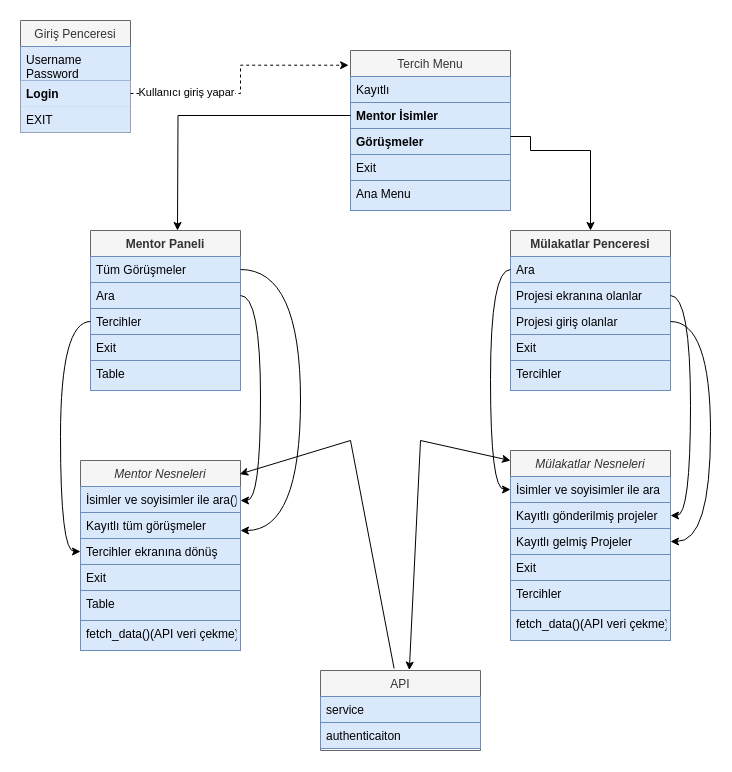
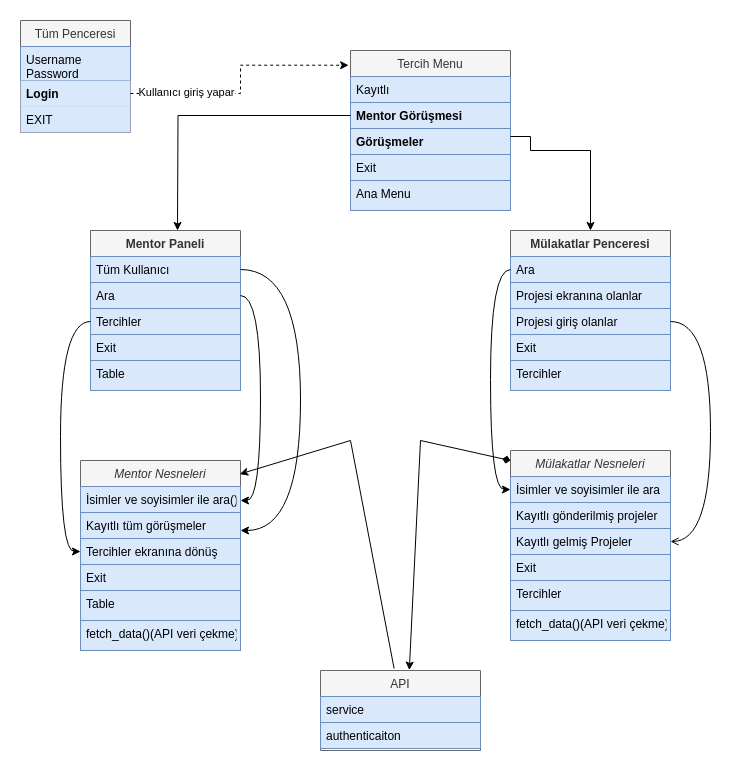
  <mxCell id="0" />
  <mxCell id="1" parent="0" />
  <mxCell id="2" value="Tercih Menu" style="swimlane;fontStyle=0;align=center;verticalAlign=top;childLayout=stackLayout;horizontal=1;startSize=26;horizontalStack=0;resizeParent=1;resizeLast=0;collapsible=1;marginBottom=0;rounded=0;shadow=0;strokeWidth=1;fillColor=#f5f5f5;fontColor=#333333;strokeColor=#666666;" parent="1" vertex="1"><mxGeometry x="350" y="50" width="160" height="160" as="geometry"><mxRectangle x="550" y="140" width="160" height="26" as="alternateBounds" /></mxGeometry></mxCell>
  <mxCell id="3" value="Kayıtlı" style="text;align=left;verticalAlign=top;spacingLeft=4;spacingRight=4;overflow=hidden;rotatable=0;points=[[0,0.5],[1,0.5]];portConstraint=eastwest;fillColor=#dae8fc;strokeColor=#6c8ebf;" parent="2" vertex="1"><mxGeometry y="26" width="160" height="26" as="geometry" /></mxCell>
- <mxCell id="4" value="Mentor İsimler" style="text;align=left;verticalAlign=top;spacingLeft=4;spacingRight=4;overflow=hidden;rotatable=0;points=[[0,0.5],[1,0.5]];portConstraint=eastwest;rounded=0;shadow=0;html=0;fillColor=#dae8fc;strokeColor=#6c8ebf;fontStyle=1" parent="2" vertex="1"><mxGeometry y="52" width="160" height="26" as="geometry" /></mxCell>
+ <mxCell id="4" value="Mentor Görüşmesi" style="text;align=left;verticalAlign=top;spacingLeft=4;spacingRight=4;overflow=hidden;rotatable=0;points=[[0,0.5],[1,0.5]];portConstraint=eastwest;rounded=0;shadow=0;html=0;fillColor=#dae8fc;strokeColor=#6c8ebf;fontStyle=1" parent="2" vertex="1"><mxGeometry y="52" width="160" height="26" as="geometry" /></mxCell>
  <mxCell id="5" value="Görüşmeler" style="text;align=left;verticalAlign=top;spacingLeft=4;spacingRight=4;overflow=hidden;rotatable=0;points=[[0,0.5],[1,0.5]];portConstraint=eastwest;rounded=0;shadow=0;html=0;fillColor=#dae8fc;strokeColor=#6c8ebf;fontStyle=1" parent="2" vertex="1"><mxGeometry y="78" width="160" height="26" as="geometry" /></mxCell>
  <mxCell id="6" value="Exit" style="text;align=left;verticalAlign=top;spacingLeft=4;spacingRight=4;overflow=hidden;rotatable=0;points=[[0,0.5],[1,0.5]];portConstraint=eastwest;rounded=0;shadow=0;html=0;fillColor=#dae8fc;strokeColor=#6c8ebf;" parent="2" vertex="1"><mxGeometry y="104" width="160" height="26" as="geometry" /></mxCell>
  <mxCell id="7" value="Ana Menu" style="text;align=left;verticalAlign=top;spacingLeft=4;spacingRight=4;overflow=hidden;rotatable=0;points=[[0,0.5],[1,0.5]];portConstraint=eastwest;rounded=0;shadow=0;html=0;fillColor=#dae8fc;strokeColor=#6c8ebf;" parent="2" vertex="1"><mxGeometry y="130" width="160" height="30" as="geometry" /></mxCell>
- <mxCell id="8" value="Giriş Penceresi" style="swimlane;fontStyle=0;align=center;verticalAlign=top;childLayout=stackLayout;horizontal=1;startSize=26;horizontalStack=0;resizeParent=1;resizeLast=0;collapsible=1;marginBottom=0;rounded=0;shadow=0;strokeWidth=1;fillColor=#f5f5f5;fontColor=#333333;strokeColor=#666666;" parent="1" vertex="1"><mxGeometry x="20" y="20" width="110" height="112" as="geometry"><mxRectangle x="230" y="140" width="160" height="26" as="alternateBounds" /></mxGeometry></mxCell>
+ <mxCell id="8" value="Tüm Penceresi" style="swimlane;fontStyle=0;align=center;verticalAlign=top;childLayout=stackLayout;horizontal=1;startSize=26;horizontalStack=0;resizeParent=1;resizeLast=0;collapsible=1;marginBottom=0;rounded=0;shadow=0;strokeWidth=1;fillColor=#f5f5f5;fontColor=#333333;strokeColor=#666666;" parent="1" vertex="1"><mxGeometry x="20" y="20" width="110" height="112" as="geometry"><mxRectangle x="230" y="140" width="160" height="26" as="alternateBounds" /></mxGeometry></mxCell>
  <mxCell id="9" value="Username&#10;Password" style="text;align=left;verticalAlign=top;spacingLeft=4;spacingRight=4;overflow=hidden;rotatable=0;points=[[0,0.5],[1,0.5]];portConstraint=eastwest;fillColor=#dae8fc;strokeColor=#6c8ebf;" parent="8" vertex="1"><mxGeometry y="26" width="110" height="34" as="geometry" /></mxCell>
  <mxCell id="10" value="Login" style="text;align=left;verticalAlign=top;spacingLeft=4;spacingRight=4;overflow=hidden;rotatable=0;points=[[0.36,0.5,0,0,0],[1,0.5,0,0,0]];portConstraint=eastwest;rounded=0;shadow=0;html=0;strokeWidth=0;fillColor=#dae8fc;strokeColor=#6c8ebf;fontStyle=1" parent="8" vertex="1"><mxGeometry y="60" width="110" height="26" as="geometry" /></mxCell>
  <mxCell id="11" value="EXIT" style="text;align=left;verticalAlign=top;spacingLeft=4;spacingRight=4;overflow=hidden;rotatable=0;points=[[0,0.5],[1,0.5]];portConstraint=eastwest;rounded=0;shadow=0;html=0;strokeWidth=0;fillColor=#dae8fc;strokeColor=#6c8ebf;" parent="8" vertex="1"><mxGeometry y="86" width="110" height="26" as="geometry" /></mxCell>
  <mxCell id="12" value="Mentor Paneli" style="swimlane;fontStyle=1;align=center;verticalAlign=top;childLayout=stackLayout;horizontal=1;startSize=26;horizontalStack=0;resizeParent=1;resizeLast=0;collapsible=1;marginBottom=0;rounded=0;shadow=0;strokeWidth=1;fillColor=#f5f5f5;fontColor=#333333;strokeColor=#666666;" vertex="1" parent="1"><mxGeometry x="90" y="230" width="150" height="160" as="geometry"><mxRectangle x="550" y="140" width="160" height="26" as="alternateBounds" /></mxGeometry></mxCell>
- <mxCell id="13" value="Tüm Görüşmeler" style="text;align=left;verticalAlign=top;spacingLeft=4;spacingRight=4;overflow=hidden;rotatable=0;points=[[0,0.5],[1,0.5]];portConstraint=eastwest;fillColor=#dae8fc;strokeColor=#6c8ebf;" vertex="1" parent="12"><mxGeometry y="26" width="150" height="26" as="geometry" /></mxCell>
+ <mxCell id="13" value="Tüm Kullanıcı" style="text;align=left;verticalAlign=top;spacingLeft=4;spacingRight=4;overflow=hidden;rotatable=0;points=[[0,0.5],[1,0.5]];portConstraint=eastwest;fillColor=#dae8fc;strokeColor=#6c8ebf;" vertex="1" parent="12"><mxGeometry y="26" width="150" height="26" as="geometry" /></mxCell>
  <mxCell id="14" value="Ara" style="text;align=left;verticalAlign=top;spacingLeft=4;spacingRight=4;overflow=hidden;rotatable=0;points=[[0,0.5],[1,0.5]];portConstraint=eastwest;rounded=0;shadow=0;html=0;fillColor=#dae8fc;strokeColor=#6c8ebf;" vertex="1" parent="12"><mxGeometry y="52" width="150" height="26" as="geometry" /></mxCell>
  <mxCell id="15" value="Tercihler" style="text;align=left;verticalAlign=top;spacingLeft=4;spacingRight=4;overflow=hidden;rotatable=0;points=[[0,0.5],[1,0.5]];portConstraint=eastwest;rounded=0;shadow=0;html=0;fillColor=#dae8fc;strokeColor=#6c8ebf;" vertex="1" parent="12"><mxGeometry y="78" width="150" height="26" as="geometry" /></mxCell>
  <mxCell id="16" value="Exit" style="text;align=left;verticalAlign=top;spacingLeft=4;spacingRight=4;overflow=hidden;rotatable=0;points=[[0,0.5],[1,0.5]];portConstraint=eastwest;rounded=0;shadow=0;html=0;fillColor=#dae8fc;strokeColor=#6c8ebf;" vertex="1" parent="12"><mxGeometry y="104" width="150" height="26" as="geometry" /></mxCell>
  <mxCell id="17" value="Table&#10;" style="text;align=left;verticalAlign=top;spacingLeft=4;spacingRight=4;overflow=hidden;rotatable=0;points=[[0,0.5],[1,0.5]];portConstraint=eastwest;rounded=0;shadow=0;html=0;fillColor=#dae8fc;strokeColor=#6c8ebf;" vertex="1" parent="12"><mxGeometry y="130" width="150" height="30" as="geometry" /></mxCell>
  <mxCell id="18" value="Mülakatlar Penceresi" style="swimlane;fontStyle=1;align=center;verticalAlign=top;childLayout=stackLayout;horizontal=1;startSize=26;horizontalStack=0;resizeParent=1;resizeLast=0;collapsible=1;marginBottom=0;rounded=0;shadow=0;strokeWidth=1;fillColor=#f5f5f5;fontColor=#333333;strokeColor=#666666;" vertex="1" parent="1"><mxGeometry x="510" y="230" width="160" height="160" as="geometry"><mxRectangle x="550" y="140" width="160" height="26" as="alternateBounds" /></mxGeometry></mxCell>
  <mxCell id="19" style="edgeStyle=orthogonalEdgeStyle;rounded=0;orthogonalLoop=1;jettySize=auto;html=1;entryX=0.5;entryY=0;entryDx=0;entryDy=0;" edge="1" parent="18" target="18"><mxGeometry relative="1" as="geometry"><mxPoint y="-94" as="sourcePoint" /><mxPoint x="80" y="-10" as="targetPoint" /><Array as="points"><mxPoint x="20" y="-94" /><mxPoint x="20" y="-80" /><mxPoint x="80" y="-80" /></Array></mxGeometry></mxCell>
  <mxCell id="20" value="Ara" style="text;align=left;verticalAlign=top;spacingLeft=4;spacingRight=4;overflow=hidden;rotatable=0;points=[[0,0.5],[1,0.5]];portConstraint=eastwest;fillColor=#dae8fc;strokeColor=#6c8ebf;" vertex="1" parent="18"><mxGeometry y="26" width="160" height="26" as="geometry" /></mxCell>
  <mxCell id="21" value="Projesi ekranına olanlar" style="text;align=left;verticalAlign=top;spacingLeft=4;spacingRight=4;overflow=hidden;rotatable=0;points=[[0,0.5],[1,0.5]];portConstraint=eastwest;rounded=0;shadow=0;html=0;fillColor=#dae8fc;strokeColor=#6c8ebf;" vertex="1" parent="18"><mxGeometry y="52" width="160" height="26" as="geometry" /></mxCell>
  <mxCell id="22" value="Projesi giriş olanlar" style="text;align=left;verticalAlign=top;spacingLeft=4;spacingRight=4;overflow=hidden;rotatable=0;points=[[0,0.5],[1,0.5]];portConstraint=eastwest;rounded=0;shadow=0;html=0;fillColor=#dae8fc;strokeColor=#6c8ebf;" vertex="1" parent="18"><mxGeometry y="78" width="160" height="26" as="geometry" /></mxCell>
  <mxCell id="23" value="Exit" style="text;align=left;verticalAlign=top;spacingLeft=4;spacingRight=4;overflow=hidden;rotatable=0;points=[[0,0.5],[1,0.5]];portConstraint=eastwest;rounded=0;shadow=0;html=0;fillColor=#dae8fc;strokeColor=#6c8ebf;" vertex="1" parent="18"><mxGeometry y="104" width="160" height="26" as="geometry" /></mxCell>
  <mxCell id="24" value="Tercihler" style="text;align=left;verticalAlign=top;spacingLeft=4;spacingRight=4;overflow=hidden;rotatable=0;points=[[0,0.5],[1,0.5]];portConstraint=eastwest;rounded=0;shadow=0;html=0;fillColor=#dae8fc;strokeColor=#6c8ebf;" vertex="1" parent="18"><mxGeometry y="130" width="160" height="30" as="geometry" /></mxCell>
  <mxCell id="25" style="edgeStyle=orthogonalEdgeStyle;rounded=0;orthogonalLoop=1;jettySize=auto;html=1;entryX=-0.012;entryY=0.092;entryDx=0;entryDy=0;entryPerimeter=0;textShadow=0;verticalAlign=bottom;dashed=1;" edge="1" parent="1" source="10" target="2"><mxGeometry relative="1" as="geometry" /></mxCell>
  <mxCell id="26" value="Kullanıcı giriş yapar" style="edgeLabel;html=1;align=center;verticalAlign=middle;resizable=0;points=[];" vertex="1" connectable="0" parent="25"><mxGeometry x="-0.557" y="2" relative="1" as="geometry"><mxPoint as="offset" /></mxGeometry></mxCell>
  <mxCell id="27" style="edgeStyle=orthogonalEdgeStyle;rounded=0;orthogonalLoop=1;jettySize=auto;html=1;exitX=0;exitY=0.5;exitDx=0;exitDy=0;" edge="1" parent="1" source="4"><mxGeometry relative="1" as="geometry"><mxPoint x="177" y="230" as="targetPoint" /></mxGeometry></mxCell>
  <mxCell id="28" value="Mentor Nesneleri" style="swimlane;fontStyle=2;align=center;verticalAlign=top;childLayout=stackLayout;horizontal=1;startSize=26;horizontalStack=0;resizeParent=1;resizeLast=0;collapsible=1;marginBottom=0;rounded=0;shadow=0;strokeWidth=1;fillColor=#f5f5f5;fontColor=#333333;strokeColor=#666666;" vertex="1" parent="1"><mxGeometry x="80" y="460" width="160" height="160" as="geometry"><mxRectangle x="550" y="140" width="160" height="26" as="alternateBounds" /></mxGeometry></mxCell>
  <mxCell id="29" value="İsimler ve soyisimler ile ara()" style="text;align=left;verticalAlign=top;spacingLeft=4;spacingRight=4;overflow=hidden;rotatable=0;points=[[0,0.5],[1,0.5]];portConstraint=eastwest;fillColor=#dae8fc;strokeColor=#6c8ebf;" vertex="1" parent="28"><mxGeometry y="26" width="160" height="26" as="geometry" /></mxCell>
  <mxCell id="30" value="Kayıtlı tüm görüşmeler" style="text;align=left;verticalAlign=top;spacingLeft=4;spacingRight=4;overflow=hidden;rotatable=0;points=[[0,0.5],[1,0.5]];portConstraint=eastwest;rounded=0;shadow=0;html=0;fillColor=#dae8fc;strokeColor=#6c8ebf;" vertex="1" parent="28"><mxGeometry y="52" width="160" height="26" as="geometry" /></mxCell>
  <mxCell id="31" value="Tercihler ekranına dönüş" style="text;align=left;verticalAlign=top;spacingLeft=4;spacingRight=4;overflow=hidden;rotatable=0;points=[[0,0.5],[1,0.5]];portConstraint=eastwest;rounded=0;shadow=0;html=0;fillColor=#dae8fc;strokeColor=#6c8ebf;" vertex="1" parent="28"><mxGeometry y="78" width="160" height="26" as="geometry" /></mxCell>
  <mxCell id="32" value="Exit" style="text;align=left;verticalAlign=top;spacingLeft=4;spacingRight=4;overflow=hidden;rotatable=0;points=[[0,0.5],[1,0.5]];portConstraint=eastwest;rounded=0;shadow=0;html=0;fillColor=#dae8fc;strokeColor=#6c8ebf;" vertex="1" parent="28"><mxGeometry y="104" width="160" height="26" as="geometry" /></mxCell>
  <mxCell id="33" value="Table&#10;" style="text;align=left;verticalAlign=top;spacingLeft=4;spacingRight=4;overflow=hidden;rotatable=0;points=[[0,0.5],[1,0.5]];portConstraint=eastwest;rounded=0;shadow=0;html=0;fillColor=#dae8fc;strokeColor=#6c8ebf;" vertex="1" parent="28"><mxGeometry y="130" width="160" height="30" as="geometry" /></mxCell>
  <mxCell id="34" style="edgeStyle=orthogonalEdgeStyle;rounded=0;orthogonalLoop=1;jettySize=auto;html=1;entryX=1;entryY=0.25;entryDx=0;entryDy=0;curved=1;" edge="1" parent="1" source="14" target="28"><mxGeometry relative="1" as="geometry"><mxPoint x="320" y="520" as="targetPoint" /><Array as="points"><mxPoint x="260" y="295" /><mxPoint x="260" y="500" /></Array></mxGeometry></mxCell>
  <mxCell id="35" value="Mülakatlar Nesneleri" style="swimlane;fontStyle=2;align=center;verticalAlign=top;childLayout=stackLayout;horizontal=1;startSize=26;horizontalStack=0;resizeParent=1;resizeLast=0;collapsible=1;marginBottom=0;rounded=0;shadow=0;strokeWidth=1;fillColor=#f5f5f5;fontColor=#333333;strokeColor=#666666;" vertex="1" parent="1"><mxGeometry x="510" y="450" width="160" height="160" as="geometry"><mxRectangle x="550" y="140" width="160" height="26" as="alternateBounds" /></mxGeometry></mxCell>
  <mxCell id="36" value="İsimler ve soyisimler ile ara" style="text;align=left;verticalAlign=top;spacingLeft=4;spacingRight=4;overflow=hidden;rotatable=0;points=[[0,0.5],[1,0.5]];portConstraint=eastwest;fillColor=#dae8fc;strokeColor=#6c8ebf;" vertex="1" parent="35"><mxGeometry y="26" width="160" height="26" as="geometry" /></mxCell>
  <mxCell id="37" value="Kayıtlı gönderilmiş projeler" style="text;align=left;verticalAlign=top;spacingLeft=4;spacingRight=4;overflow=hidden;rotatable=0;points=[[0,0.5],[1,0.5]];portConstraint=eastwest;rounded=0;shadow=0;html=0;fillColor=#dae8fc;strokeColor=#6c8ebf;" vertex="1" parent="35"><mxGeometry y="52" width="160" height="26" as="geometry" /></mxCell>
  <mxCell id="38" value="Kayıtlı gelmiş Projeler" style="text;align=left;verticalAlign=top;spacingLeft=4;spacingRight=4;overflow=hidden;rotatable=0;points=[[0,0.5],[1,0.5]];portConstraint=eastwest;rounded=0;shadow=0;html=0;fillColor=#dae8fc;strokeColor=#6c8ebf;" vertex="1" parent="35"><mxGeometry y="78" width="160" height="26" as="geometry" /></mxCell>
  <mxCell id="39" value="Exit" style="text;align=left;verticalAlign=top;spacingLeft=4;spacingRight=4;overflow=hidden;rotatable=0;points=[[0,0.5],[1,0.5]];portConstraint=eastwest;rounded=0;shadow=0;html=0;fillColor=#dae8fc;strokeColor=#6c8ebf;" vertex="1" parent="35"><mxGeometry y="104" width="160" height="26" as="geometry" /></mxCell>
  <mxCell id="40" value="Tercihler" style="text;align=left;verticalAlign=top;spacingLeft=4;spacingRight=4;overflow=hidden;rotatable=0;points=[[0,0.5],[1,0.5]];portConstraint=eastwest;rounded=0;shadow=0;html=0;fillColor=#dae8fc;strokeColor=#6c8ebf;" vertex="1" parent="35"><mxGeometry y="130" width="160" height="30" as="geometry" /></mxCell>
  <mxCell id="41" style="edgeStyle=orthogonalEdgeStyle;rounded=0;orthogonalLoop=1;jettySize=auto;html=1;curved=1;exitX=1;exitY=0.5;exitDx=0;exitDy=0;" edge="1" parent="1" source="13"><mxGeometry relative="1" as="geometry"><mxPoint x="240" y="530" as="targetPoint" /><mxPoint x="250" y="270" as="sourcePoint" /><Array as="points"><mxPoint x="300" y="269" /><mxPoint x="300" y="530" /></Array></mxGeometry></mxCell>
  <mxCell id="42" style="edgeStyle=orthogonalEdgeStyle;rounded=0;orthogonalLoop=1;jettySize=auto;html=1;entryX=0;entryY=0.5;entryDx=0;entryDy=0;curved=1;" edge="1" parent="1" source="15" target="31"><mxGeometry relative="1" as="geometry" /></mxCell>
  <mxCell id="43" style="edgeStyle=orthogonalEdgeStyle;rounded=0;orthogonalLoop=1;jettySize=auto;html=1;entryX=0;entryY=0.5;entryDx=0;entryDy=0;curved=1;" edge="1" parent="1" source="20" target="36"><mxGeometry relative="1" as="geometry" /></mxCell>
- <mxCell id="44" style="edgeStyle=orthogonalEdgeStyle;rounded=0;orthogonalLoop=1;jettySize=auto;html=1;curved=1;" edge="1" parent="1" source="21" target="37"><mxGeometry relative="1" as="geometry"><Array as="points"><mxPoint x="690" y="295" /><mxPoint x="690" y="515" /></Array></mxGeometry></mxCell>
- <mxCell id="45" style="edgeStyle=orthogonalEdgeStyle;rounded=0;orthogonalLoop=1;jettySize=auto;html=1;curved=1;" edge="1" parent="1" source="22" target="38"><mxGeometry relative="1" as="geometry"><Array as="points"><mxPoint x="710" y="321" /><mxPoint x="710" y="541" /></Array></mxGeometry></mxCell>
+ <mxCell id="45" style="edgeStyle=orthogonalEdgeStyle;rounded=0;orthogonalLoop=1;jettySize=auto;html=1;curved=1;endArrow=open;" edge="1" parent="1" source="22" target="38"><mxGeometry relative="1" as="geometry"><Array as="points"><mxPoint x="710" y="321" /><mxPoint x="710" y="541" /></Array></mxGeometry></mxCell>
  <mxCell id="46" value="API" style="swimlane;fontStyle=0;align=center;verticalAlign=top;childLayout=stackLayout;horizontal=1;startSize=26;horizontalStack=0;resizeParent=1;resizeLast=0;collapsible=1;marginBottom=0;rounded=0;shadow=0;strokeWidth=1;fillColor=#f5f5f5;fontColor=#333333;strokeColor=#666666;" vertex="1" parent="1"><mxGeometry x="320" y="670" width="160" height="80" as="geometry"><mxRectangle x="550" y="140" width="160" height="26" as="alternateBounds" /></mxGeometry></mxCell>
  <mxCell id="47" value="service" style="text;align=left;verticalAlign=top;spacingLeft=4;spacingRight=4;overflow=hidden;rotatable=0;points=[[0,0.5],[1,0.5]];portConstraint=eastwest;fillColor=#dae8fc;strokeColor=#6c8ebf;" vertex="1" parent="46"><mxGeometry y="26" width="160" height="26" as="geometry" /></mxCell>
  <mxCell id="48" value="authenticaiton" style="text;align=left;verticalAlign=top;spacingLeft=4;spacingRight=4;overflow=hidden;rotatable=0;points=[[0,0.5],[1,0.5]];portConstraint=eastwest;rounded=0;shadow=0;html=0;fillColor=#dae8fc;strokeColor=#6c8ebf;" vertex="1" parent="46"><mxGeometry y="52" width="160" height="26" as="geometry" /></mxCell>
  <mxCell id="49" value="" style="endArrow=none;startArrow=classic;html=1;rounded=0;entryX=0.46;entryY=-0.025;entryDx=0;entryDy=0;entryPerimeter=0;exitX=0.995;exitY=0.085;exitDx=0;exitDy=0;exitPerimeter=0;" edge="1" parent="1" source="28" target="46"><mxGeometry width="50" height="50" relative="1" as="geometry"><mxPoint x="300" y="570" as="sourcePoint" /><mxPoint x="350" y="520" as="targetPoint" /><Array as="points"><mxPoint x="350" y="440" /></Array></mxGeometry></mxCell>
- <mxCell id="50" value="" style="endArrow=classic;startArrow=classic;html=1;rounded=0;entryX=0;entryY=0.063;entryDx=0;entryDy=0;entryPerimeter=0;exitX=0.555;exitY=-0.005;exitDx=0;exitDy=0;exitPerimeter=0;" edge="1" parent="1" source="46" target="35"><mxGeometry width="50" height="50" relative="1" as="geometry"><mxPoint x="410" y="660" as="sourcePoint" /><mxPoint x="430" y="430" as="targetPoint" /><Array as="points"><mxPoint x="420" y="440" /></Array></mxGeometry></mxCell>
+ <mxCell id="50" value="" style="endArrow=diamond;startArrow=classic;html=1;rounded=0;entryX=0;entryY=0.063;entryDx=0;entryDy=0;entryPerimeter=0;exitX=0.555;exitY=-0.005;exitDx=0;exitDy=0;exitPerimeter=0;" edge="1" parent="1" source="46" target="35"><mxGeometry width="50" height="50" relative="1" as="geometry"><mxPoint x="410" y="660" as="sourcePoint" /><mxPoint x="430" y="430" as="targetPoint" /><Array as="points"><mxPoint x="420" y="440" /></Array></mxGeometry></mxCell>
  <mxCell id="51" value="fetch_data()(API veri çekme)" style="text;align=left;verticalAlign=top;spacingLeft=4;spacingRight=4;overflow=hidden;rotatable=0;points=[[0,0.5],[1,0.5]];portConstraint=eastwest;rounded=0;shadow=0;html=0;fillColor=#dae8fc;strokeColor=#6c8ebf;" vertex="1" parent="1"><mxGeometry x="80" y="620" width="160" height="30" as="geometry" /></mxCell>
  <mxCell id="52" value="fetch_data()(API veri çekme)" style="text;align=left;verticalAlign=top;spacingLeft=4;spacingRight=4;overflow=hidden;rotatable=0;points=[[0,0.5],[1,0.5]];portConstraint=eastwest;rounded=0;shadow=0;html=0;fillColor=#dae8fc;strokeColor=#6c8ebf;" vertex="1" parent="1"><mxGeometry x="510" y="610" width="160" height="30" as="geometry" /></mxCell>
